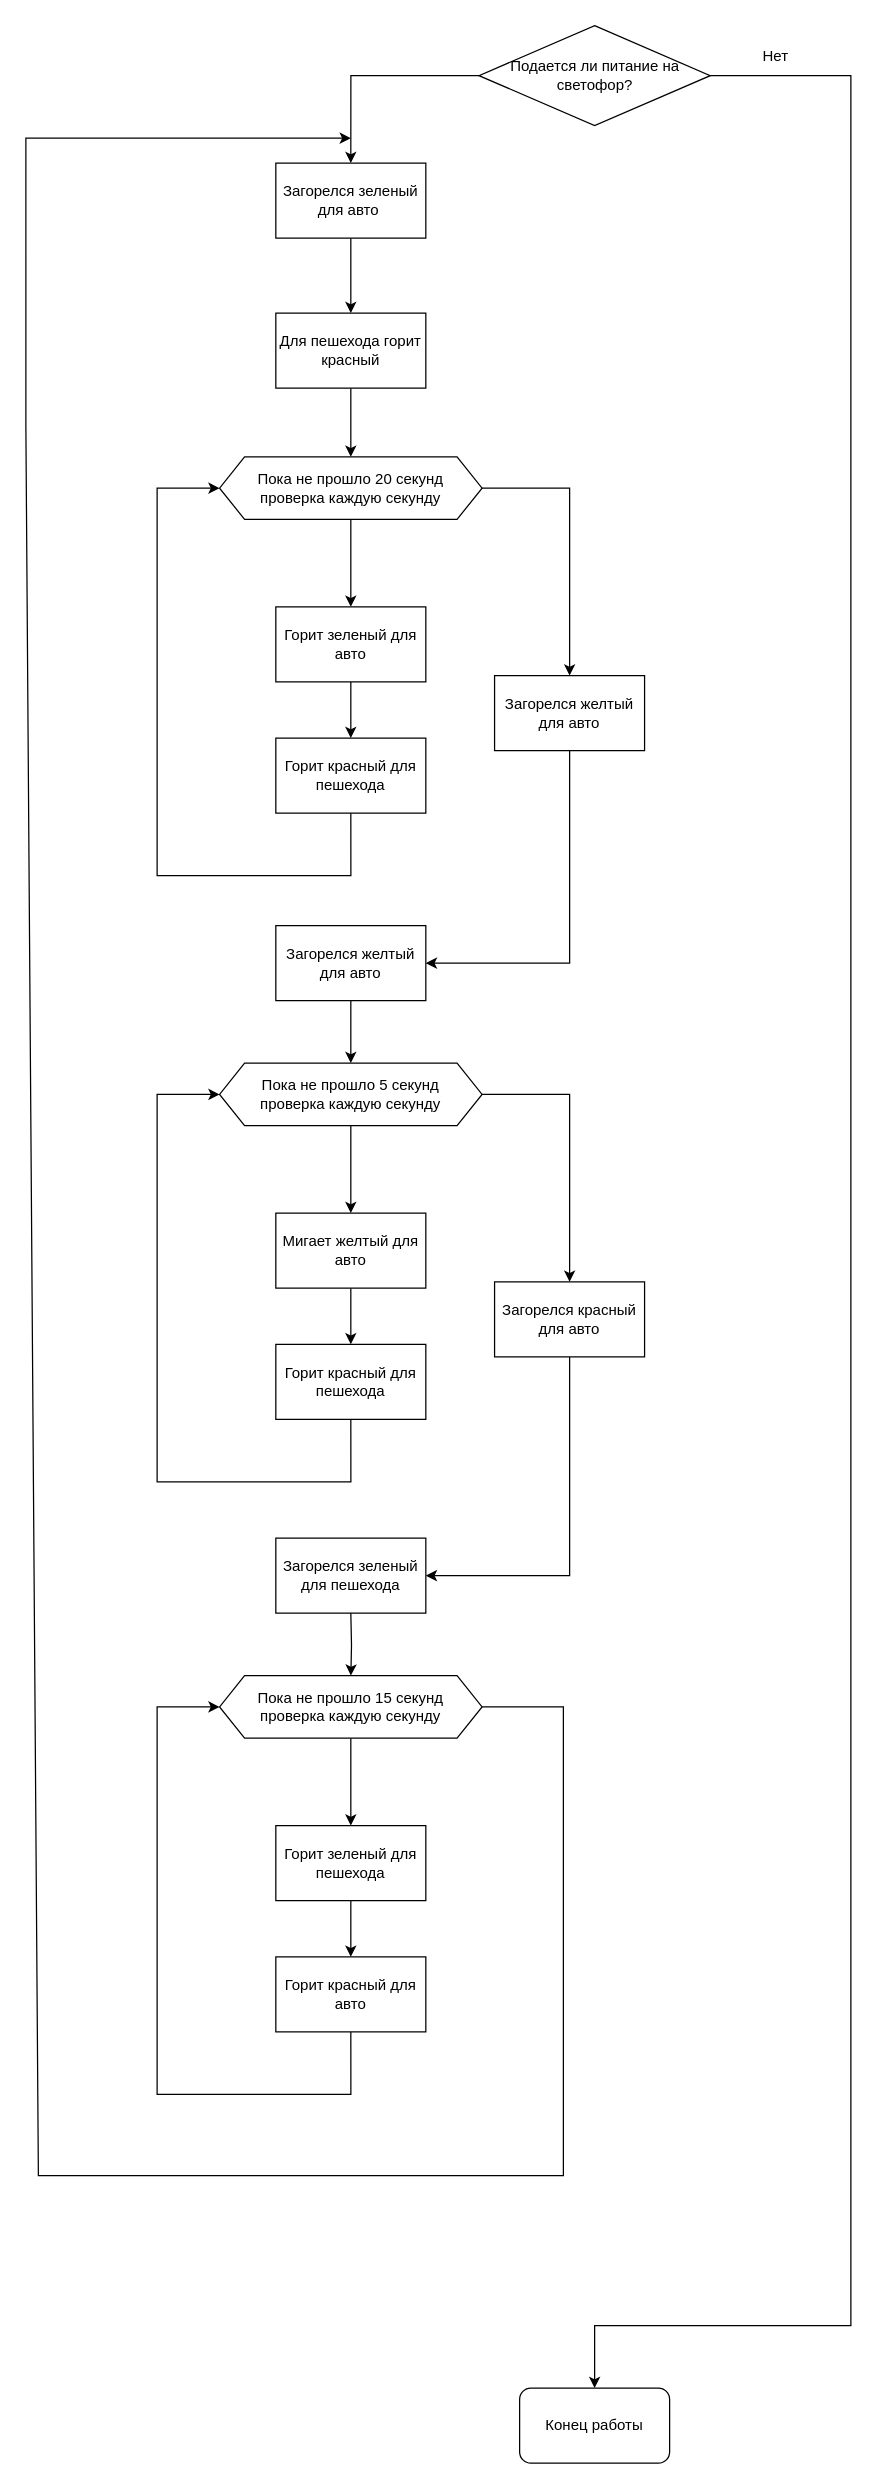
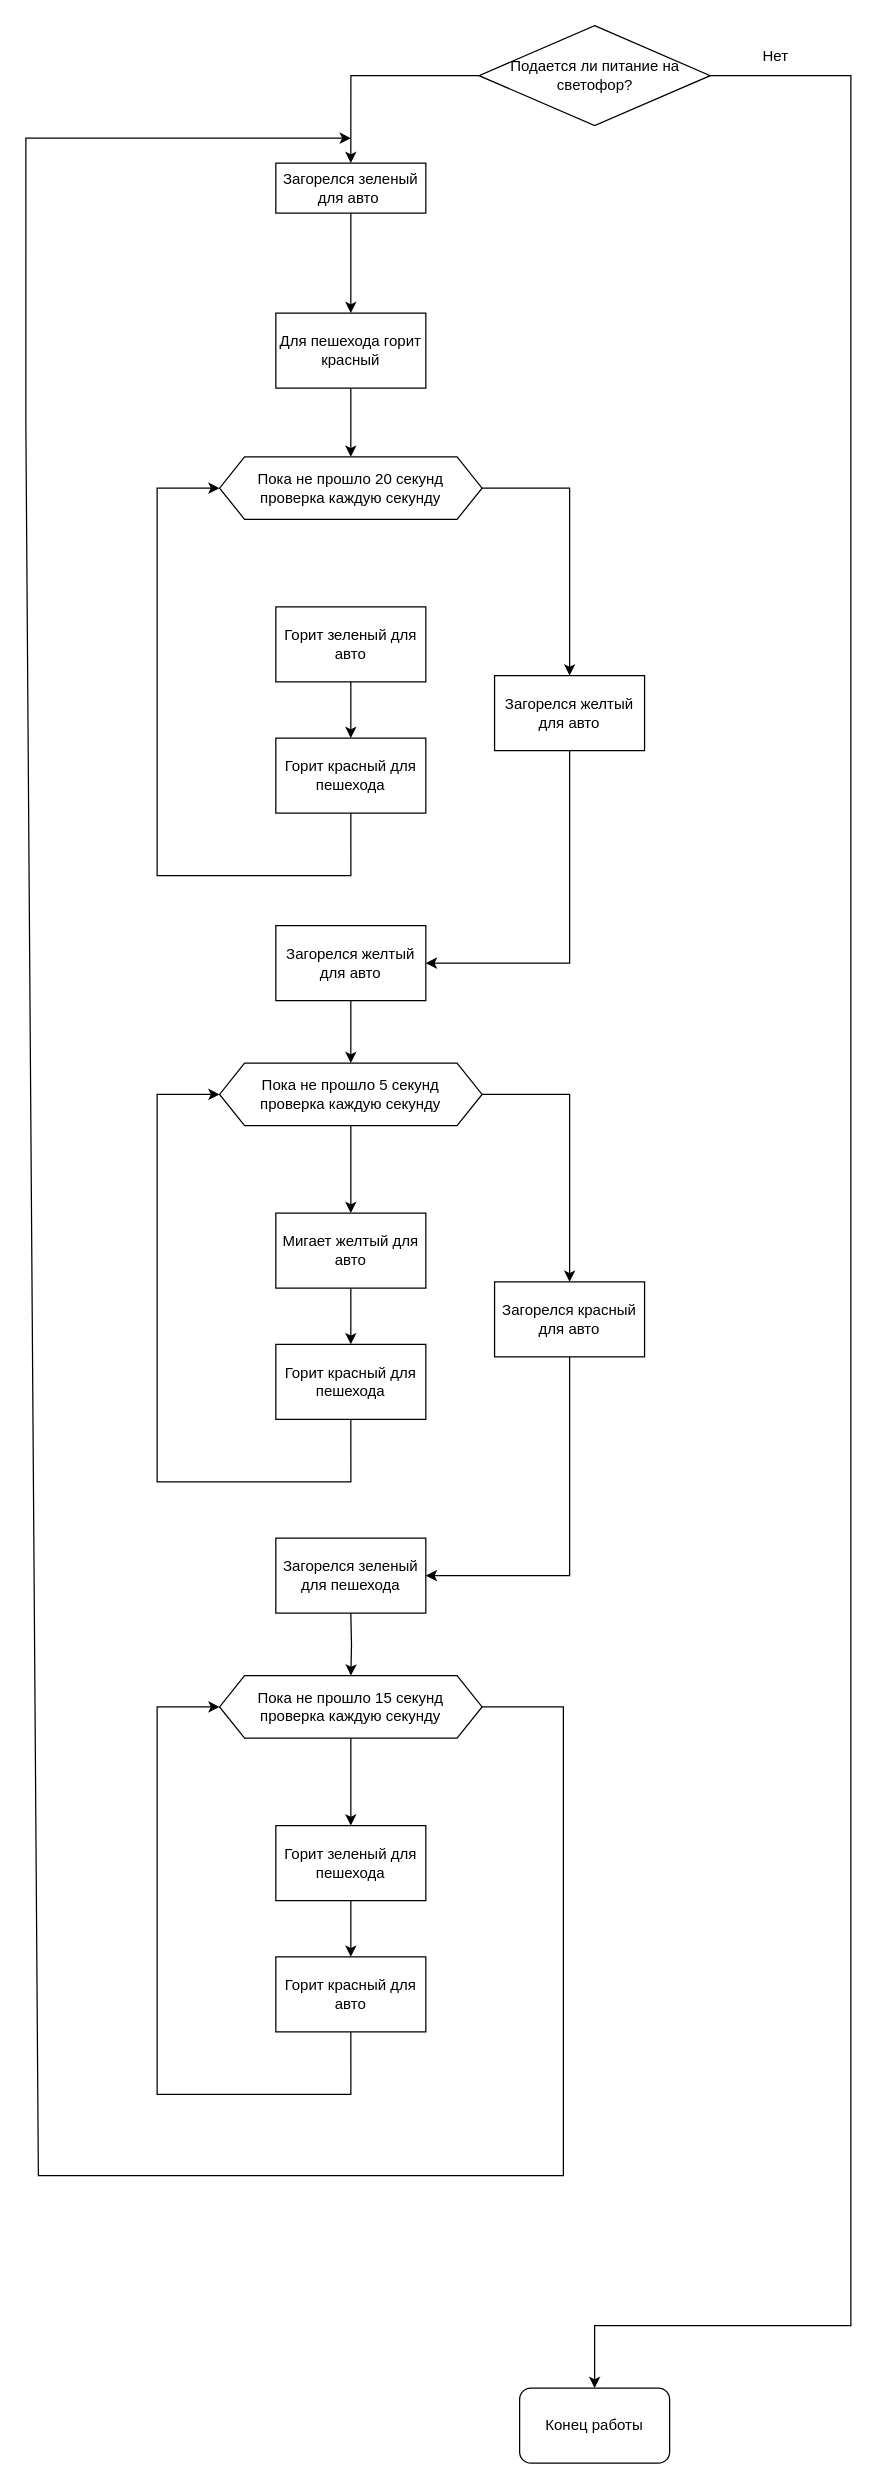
  <mxCell id="0" />
  <mxCell id="1" parent="0" />
- <mxCell id="2" value="" style="edgeStyle=orthogonalEdgeStyle;rounded=0;orthogonalLoop=1;jettySize=auto;html=1;" edge="1" parent="1" source="4" target="10"><mxGeometry relative="1" as="geometry" /></mxCell>
  <mxCell id="3" value="" style="edgeStyle=orthogonalEdgeStyle;rounded=0;orthogonalLoop=1;jettySize=auto;html=1;" edge="1" parent="1" source="4" target="8"><mxGeometry relative="1" as="geometry" /></mxCell>
  <mxCell id="4" value="Пока не прошло 20 секунд&lt;br&gt;проверка каждую секунду" style="shape=hexagon;perimeter=hexagonPerimeter2;whiteSpace=wrap;html=1;fixedSize=1;" vertex="1" parent="1"><mxGeometry x="174.96" y="365" width="210" height="50" as="geometry" /></mxCell>
  <mxCell id="5" value="" style="edgeStyle=orthogonalEdgeStyle;rounded=0;orthogonalLoop=1;jettySize=auto;html=1;" edge="1" parent="1" source="6" target="12"><mxGeometry relative="1" as="geometry" /></mxCell>
- <mxCell id="6" value="Загорелся зеленый для авто&amp;nbsp;" style="rounded=0;whiteSpace=wrap;html=1;" vertex="1" parent="1"><mxGeometry x="219.96" y="130" width="120" height="60" as="geometry" /></mxCell>
+ <mxCell id="6" value="Загорелся зеленый для авто&amp;nbsp;" style="rounded=0;whiteSpace=wrap;html=1;" vertex="1" parent="1"><mxGeometry x="219.96" y="130" width="120" height="40" as="geometry" /></mxCell>
  <mxCell id="7" value="" style="edgeStyle=orthogonalEdgeStyle;rounded=0;orthogonalLoop=1;jettySize=auto;html=1;" edge="1" parent="1" source="8" target="25"><mxGeometry relative="1" as="geometry"><Array as="points"><mxPoint x="454.96" y="770" /></Array></mxGeometry></mxCell>
  <mxCell id="8" value="Загорелся желтый для авто" style="rounded=0;whiteSpace=wrap;html=1;" vertex="1" parent="1"><mxGeometry x="394.96" y="540" width="120" height="60" as="geometry" /></mxCell>
  <mxCell id="9" value="" style="edgeStyle=orthogonalEdgeStyle;rounded=0;orthogonalLoop=1;jettySize=auto;html=1;" edge="1" parent="1" source="10" target="14"><mxGeometry relative="1" as="geometry" /></mxCell>
  <mxCell id="10" value="Горит зеленый для авто" style="rounded=0;whiteSpace=wrap;html=1;" vertex="1" parent="1"><mxGeometry x="219.96" y="485" width="120" height="60" as="geometry" /></mxCell>
  <mxCell id="11" value="" style="edgeStyle=orthogonalEdgeStyle;rounded=0;orthogonalLoop=1;jettySize=auto;html=1;" edge="1" parent="1" source="12" target="4"><mxGeometry relative="1" as="geometry" /></mxCell>
  <mxCell id="12" value="Для пешехода горит красный" style="rounded=0;whiteSpace=wrap;html=1;" vertex="1" parent="1"><mxGeometry x="219.96" y="250" width="120" height="60" as="geometry" /></mxCell>
  <mxCell id="13" value="" style="edgeStyle=orthogonalEdgeStyle;rounded=0;orthogonalLoop=1;jettySize=auto;html=1;entryX=0;entryY=0.5;entryDx=0;entryDy=0;exitX=0.5;exitY=1;exitDx=0;exitDy=0;" edge="1" parent="1" source="14" target="4"><mxGeometry relative="1" as="geometry"><mxPoint x="279.96" y="630" as="sourcePoint" /><mxPoint x="64.96" y="330" as="targetPoint" /><Array as="points"><mxPoint x="279.96" y="700" /><mxPoint x="124.96" y="700" /><mxPoint x="124.96" y="390" /></Array></mxGeometry></mxCell>
  <mxCell id="14" value="Горит красный для пешехода" style="rounded=0;whiteSpace=wrap;html=1;" vertex="1" parent="1"><mxGeometry x="219.96" y="590" width="120" height="60" as="geometry" /></mxCell>
  <mxCell id="15" value="" style="edgeStyle=orthogonalEdgeStyle;rounded=0;orthogonalLoop=1;jettySize=auto;html=1;" edge="1" parent="1" source="17" target="21"><mxGeometry relative="1" as="geometry" /></mxCell>
  <mxCell id="16" value="" style="edgeStyle=orthogonalEdgeStyle;rounded=0;orthogonalLoop=1;jettySize=auto;html=1;" edge="1" parent="1" source="17" target="19"><mxGeometry relative="1" as="geometry" /></mxCell>
  <mxCell id="17" value="Пока не прошло 5 секунд&lt;br&gt;проверка каждую секунду" style="shape=hexagon;perimeter=hexagonPerimeter2;whiteSpace=wrap;html=1;fixedSize=1;" vertex="1" parent="1"><mxGeometry x="174.96" y="850" width="210" height="50" as="geometry" /></mxCell>
  <mxCell id="18" value="" style="edgeStyle=orthogonalEdgeStyle;rounded=0;orthogonalLoop=1;jettySize=auto;html=1;" edge="1" parent="1" source="19" target="26"><mxGeometry relative="1" as="geometry"><Array as="points"><mxPoint x="454.96" y="1260" /></Array></mxGeometry></mxCell>
  <mxCell id="19" value="Загорелся красный для авто" style="rounded=0;whiteSpace=wrap;html=1;" vertex="1" parent="1"><mxGeometry x="394.96" y="1025" width="120" height="60" as="geometry" /></mxCell>
  <mxCell id="20" value="" style="edgeStyle=orthogonalEdgeStyle;rounded=0;orthogonalLoop=1;jettySize=auto;html=1;" edge="1" parent="1" source="21" target="23"><mxGeometry relative="1" as="geometry" /></mxCell>
  <mxCell id="21" value="Мигает желтый для авто" style="rounded=0;whiteSpace=wrap;html=1;" vertex="1" parent="1"><mxGeometry x="219.96" y="970" width="120" height="60" as="geometry" /></mxCell>
  <mxCell id="22" value="" style="edgeStyle=orthogonalEdgeStyle;rounded=0;orthogonalLoop=1;jettySize=auto;html=1;entryX=0;entryY=0.5;entryDx=0;entryDy=0;exitX=0.5;exitY=1;exitDx=0;exitDy=0;" edge="1" parent="1" source="23" target="17"><mxGeometry relative="1" as="geometry"><mxPoint x="279.96" y="1115" as="sourcePoint" /><mxPoint x="64.96" y="815" as="targetPoint" /><Array as="points"><mxPoint x="279.96" y="1185" /><mxPoint x="124.96" y="1185" /><mxPoint x="124.96" y="875" /></Array></mxGeometry></mxCell>
  <mxCell id="23" value="Горит красный для пешехода" style="rounded=0;whiteSpace=wrap;html=1;" vertex="1" parent="1"><mxGeometry x="219.96" y="1075" width="120" height="60" as="geometry" /></mxCell>
  <mxCell id="24" value="" style="edgeStyle=orthogonalEdgeStyle;rounded=0;orthogonalLoop=1;jettySize=auto;html=1;" edge="1" parent="1" source="25" target="17"><mxGeometry relative="1" as="geometry" /></mxCell>
  <mxCell id="25" value="Загорелся желтый для авто" style="rounded=0;whiteSpace=wrap;html=1;" vertex="1" parent="1"><mxGeometry x="219.96" y="740" width="120" height="60" as="geometry" /></mxCell>
  <mxCell id="26" value="Загорелся зеленый для пешехода" style="rounded=0;whiteSpace=wrap;html=1;" vertex="1" parent="1"><mxGeometry x="219.96" y="1230" width="120" height="60" as="geometry" /></mxCell>
  <mxCell id="27" value="" style="edgeStyle=orthogonalEdgeStyle;rounded=0;orthogonalLoop=1;jettySize=auto;html=1;" edge="1" parent="1" source="28" target="30"><mxGeometry relative="1" as="geometry" /></mxCell>
  <mxCell id="28" value="Пока не прошло 15 секунд&lt;br&gt;проверка каждую секунду" style="shape=hexagon;perimeter=hexagonPerimeter2;whiteSpace=wrap;html=1;fixedSize=1;" vertex="1" parent="1"><mxGeometry x="174.96" y="1340" width="210" height="50" as="geometry" /></mxCell>
  <mxCell id="29" value="" style="edgeStyle=orthogonalEdgeStyle;rounded=0;orthogonalLoop=1;jettySize=auto;html=1;" edge="1" parent="1" source="30" target="32"><mxGeometry relative="1" as="geometry" /></mxCell>
  <mxCell id="30" value="Горит зеленый для пешехода" style="rounded=0;whiteSpace=wrap;html=1;" vertex="1" parent="1"><mxGeometry x="219.96" y="1460" width="120" height="60" as="geometry" /></mxCell>
  <mxCell id="31" value="" style="edgeStyle=orthogonalEdgeStyle;rounded=0;orthogonalLoop=1;jettySize=auto;html=1;entryX=0;entryY=0.5;entryDx=0;entryDy=0;exitX=0.5;exitY=1;exitDx=0;exitDy=0;" edge="1" parent="1" source="32" target="28"><mxGeometry relative="1" as="geometry"><mxPoint x="279.96" y="1605" as="sourcePoint" /><mxPoint x="64.96" y="1305" as="targetPoint" /><Array as="points"><mxPoint x="279.96" y="1675" /><mxPoint x="124.96" y="1675" /><mxPoint x="124.96" y="1365" /></Array></mxGeometry></mxCell>
  <mxCell id="32" value="Горит красный для авто" style="rounded=0;whiteSpace=wrap;html=1;" vertex="1" parent="1"><mxGeometry x="219.96" y="1565" width="120" height="60" as="geometry" /></mxCell>
  <mxCell id="33" value="" style="edgeStyle=orthogonalEdgeStyle;rounded=0;orthogonalLoop=1;jettySize=auto;html=1;" edge="1" parent="1" target="28"><mxGeometry relative="1" as="geometry"><mxPoint x="279.96" y="1290" as="sourcePoint" /></mxGeometry></mxCell>
  <mxCell id="34" value="Подается ли питание на светофор?" style="rhombus;whiteSpace=wrap;html=1;" vertex="1" parent="1"><mxGeometry x="382.5" y="20" width="185" height="80" as="geometry" /></mxCell>
  <mxCell id="35" value="" style="endArrow=classic;html=1;rounded=0;exitX=0;exitY=0.5;exitDx=0;exitDy=0;entryX=0.5;entryY=0;entryDx=0;entryDy=0;" edge="1" parent="1" source="34" target="6"><mxGeometry width="50" height="50" relative="1" as="geometry"><mxPoint x="240" y="60" as="sourcePoint" /><mxPoint x="290" y="10" as="targetPoint" /><Array as="points"><mxPoint x="280" y="60" /></Array></mxGeometry></mxCell>
  <mxCell id="36" value="Нет" style="text;html=1;strokeColor=none;fillColor=none;align=center;verticalAlign=middle;whiteSpace=wrap;rounded=0;" vertex="1" parent="1"><mxGeometry x="590" y="30" width="60" height="30" as="geometry" /></mxCell>
  <mxCell id="37" value="" style="endArrow=classic;html=1;rounded=0;exitX=1;exitY=0.5;exitDx=0;exitDy=0;" edge="1" parent="1" source="34"><mxGeometry width="50" height="50" relative="1" as="geometry"><mxPoint x="650" y="120" as="sourcePoint" /><mxPoint x="475" y="1910" as="targetPoint" /><Array as="points"><mxPoint x="680" y="60" /><mxPoint x="680" y="1860" /><mxPoint x="475" y="1860" /></Array></mxGeometry></mxCell>
  <mxCell id="38" value="" style="endArrow=classic;html=1;rounded=0;exitX=1;exitY=0.5;exitDx=0;exitDy=0;" edge="1" parent="1" source="28"><mxGeometry width="50" height="50" relative="1" as="geometry"><mxPoint x="490" y="1530" as="sourcePoint" /><mxPoint x="280" y="110" as="targetPoint" /><Array as="points"><mxPoint x="450" y="1365" /><mxPoint x="450" y="1740" /><mxPoint x="30" y="1740" /><mxPoint x="20" y="340" /><mxPoint x="20" y="110" /></Array></mxGeometry></mxCell>
  <mxCell id="39" value="Конец работы" style="rounded=1;whiteSpace=wrap;html=1;" vertex="1" parent="1"><mxGeometry x="415" y="1910" width="120" height="60" as="geometry" /></mxCell>
